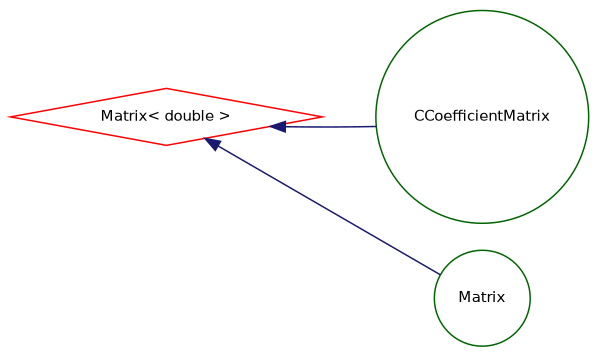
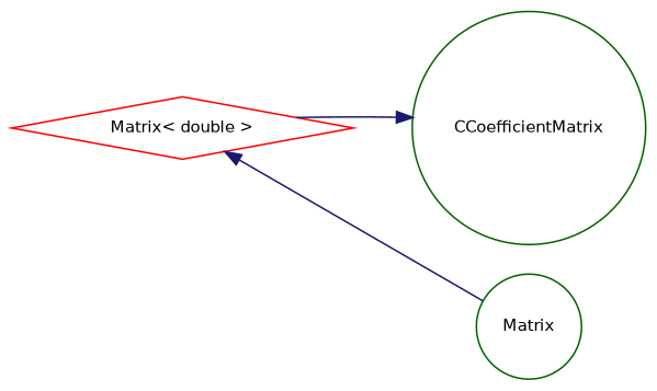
  digraph {
    rankdir=LR
    node [color=darkgreen fillcolor=white fontname=Helvetica fontsize=10 shape=circle style=filled]
    edge [color=midnightblue dir=back fontname=Helvetica fontsize=10 labelfontname=Helvetica labelfontsize=10 style=solid]
    n1 [color=red height=0.2 label="Matrix\< double \>" shape=diamond width=0.4]
    n2 [height=0.2 label=CCoefficientMatrix width=0.4]
    n3 [height=0.2 label=Matrix width=0.4]
-   n1 -> n2
+   n2 -> n1
    n1 -> n3
  }
